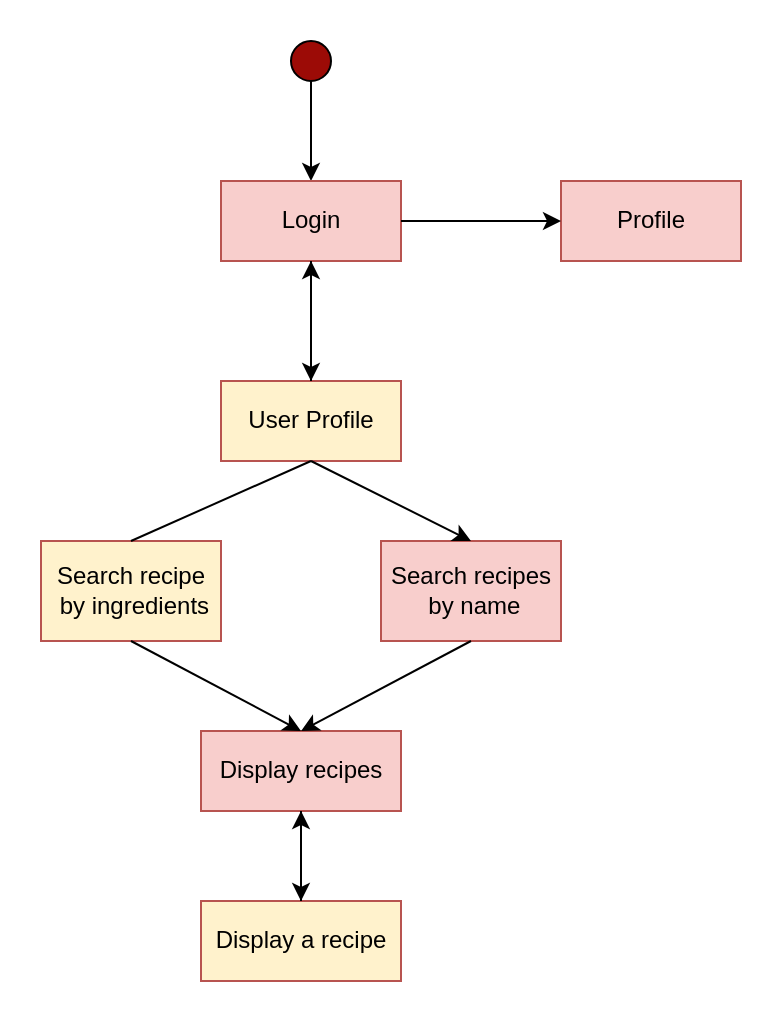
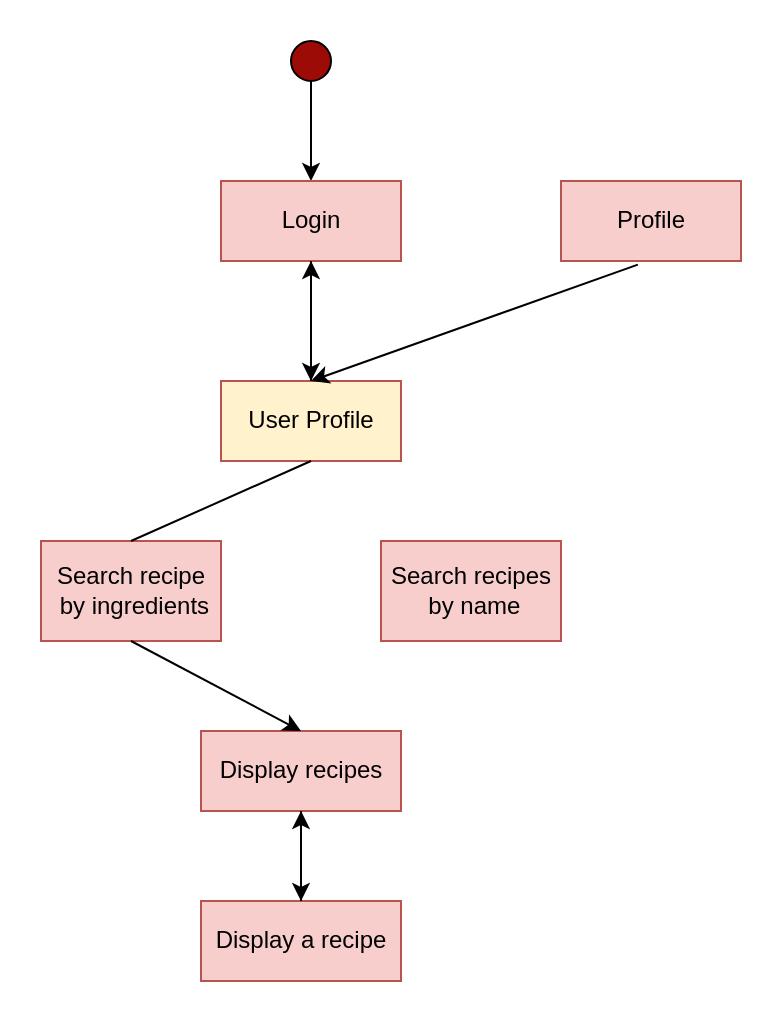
  <mxCell id="0" />
  <mxCell id="1" parent="0" />
  <mxCell id="2" value="" style="ellipse;whiteSpace=wrap;html=1;aspect=fixed;fillColor=#9C0B06;" vertex="1" parent="1"><mxGeometry x="145" y="20" width="20" height="20" as="geometry" /></mxCell>
  <mxCell id="3" value="" style="endArrow=classic;html=1;rounded=0;exitX=0.5;exitY=1;exitDx=0;exitDy=0;" edge="1" parent="1" source="2"><mxGeometry width="50" height="50" relative="1" as="geometry"><mxPoint x="150" y="270" as="sourcePoint" /><mxPoint x="155" y="90" as="targetPoint" /></mxGeometry></mxCell>
  <mxCell id="4" value="Login" style="html=1;fillColor=#f8cecc;strokeColor=#b85450;" vertex="1" parent="1"><mxGeometry x="110" y="90" width="90" height="40" as="geometry" /></mxCell>
  <mxCell id="5" value="Profile" style="html=1;fillColor=#f8cecc;strokeColor=#b85450;" vertex="1" parent="1"><mxGeometry x="280" y="90" width="90" height="40" as="geometry" /></mxCell>
- <mxCell id="6" value="" style="endArrow=classic;html=1;rounded=0;exitX=1;exitY=0.5;exitDx=0;exitDy=0;entryX=0;entryY=0.5;entryDx=0;entryDy=0;" edge="1" parent="1" source="4" target="5"><mxGeometry width="50" height="50" relative="1" as="geometry"><mxPoint x="165" y="50" as="sourcePoint" /><mxPoint x="165" y="100" as="targetPoint" /><Array as="points"><mxPoint x="230" y="110" /></Array></mxGeometry></mxCell>
  <mxCell id="7" value="User Profile" style="html=1;fillColor=#fff2cc;strokeColor=#b85450;" vertex="1" parent="1"><mxGeometry x="110" y="190" width="90" height="40" as="geometry" /></mxCell>
  <mxCell id="8" value="" style="endArrow=classic;html=1;rounded=0;exitX=0.5;exitY=1;exitDx=0;exitDy=0;entryX=0.5;entryY=0;entryDx=0;entryDy=0;" edge="1" parent="1" source="4" target="7"><mxGeometry width="50" height="50" relative="1" as="geometry"><mxPoint x="165" y="50" as="sourcePoint" /><mxPoint x="165" y="100" as="targetPoint" /><Array as="points" /></mxGeometry></mxCell>
+ <mxCell id="9" value="" style="endArrow=classic;html=1;rounded=0;exitX=0.427;exitY=1.045;exitDx=0;exitDy=0;entryX=0.5;entryY=0;entryDx=0;entryDy=0;exitPerimeter=0;" edge="1" parent="1" source="5" target="7"><mxGeometry width="50" height="50" relative="1" as="geometry"><mxPoint x="165" y="140" as="sourcePoint" /><mxPoint x="165" y="200" as="targetPoint" /><Array as="points" /></mxGeometry></mxCell>
  <mxCell id="10" value="Search recipes&lt;br&gt;&amp;nbsp;by name" style="html=1;fillColor=#f8cecc;strokeColor=#b85450;align=center;" vertex="1" parent="1"><mxGeometry x="190" y="270" width="90" height="50" as="geometry" /></mxCell>
- <mxCell id="11" value="Search recipe&lt;br&gt;&amp;nbsp;by ingredients" style="html=1;fillColor=#fff2cc;strokeColor=#b85450;align=center;" vertex="1" parent="1"><mxGeometry x="20" y="270" width="90" height="50" as="geometry" /></mxCell>
+ <mxCell id="11" value="Search recipe&lt;br&gt;&amp;nbsp;by ingredients" style="html=1;fillColor=#f8cecc;strokeColor=#b85450;align=center;" vertex="1" parent="1"><mxGeometry x="20" y="270" width="90" height="50" as="geometry" /></mxCell>
  <mxCell id="12" value="" style="endArrow=none;html=1;rounded=0;exitX=0.5;exitY=1;exitDx=0;exitDy=0;entryX=0.5;entryY=0;entryDx=0;entryDy=0;" edge="1" parent="1" source="7" target="11"><mxGeometry width="50" height="50" relative="1" as="geometry"><mxPoint x="-30" y="209.5" as="sourcePoint" /><mxPoint x="50" y="209.5" as="targetPoint" /><Array as="points" /></mxGeometry></mxCell>
- <mxCell id="13" value="" style="endArrow=classic;html=1;rounded=0;exitX=0.5;exitY=1;exitDx=0;exitDy=0;entryX=0.5;entryY=0;entryDx=0;entryDy=0;" edge="1" parent="1" source="7" target="10"><mxGeometry width="50" height="50" relative="1" as="geometry"><mxPoint x="165" y="240" as="sourcePoint" /><mxPoint x="75" y="280" as="targetPoint" /><Array as="points" /></mxGeometry></mxCell>
  <mxCell id="14" value="Display recipes" style="html=1;fillColor=#f8cecc;strokeColor=#b85450;align=center;" vertex="1" parent="1"><mxGeometry x="100" y="365" width="100" height="40" as="geometry" /></mxCell>
  <mxCell id="15" value="" style="endArrow=classic;html=1;rounded=0;exitX=0.5;exitY=1;exitDx=0;exitDy=0;entryX=0.5;entryY=0;entryDx=0;entryDy=0;" edge="1" parent="1" source="11" target="14"><mxGeometry width="50" height="50" relative="1" as="geometry"><mxPoint x="165" y="240" as="sourcePoint" /><mxPoint x="140" y="360" as="targetPoint" /><Array as="points" /></mxGeometry></mxCell>
- <mxCell id="16" value="" style="endArrow=classic;html=1;rounded=0;exitX=0.5;exitY=1;exitDx=0;exitDy=0;entryX=0.5;entryY=0;entryDx=0;entryDy=0;" edge="1" parent="1" source="10" target="14"><mxGeometry width="50" height="50" relative="1" as="geometry"><mxPoint x="75" y="330" as="sourcePoint" /><mxPoint x="125" y="370" as="targetPoint" /><Array as="points" /></mxGeometry></mxCell>
- <mxCell id="17" value="Display a recipe" style="html=1;fillColor=#fff2cc;strokeColor=#b85450;align=center;" vertex="1" parent="1"><mxGeometry x="100" y="450" width="100" height="40" as="geometry" /></mxCell>
+ <mxCell id="17" value="Display a recipe" style="html=1;fillColor=#f8cecc;strokeColor=#b85450;align=center;" vertex="1" parent="1"><mxGeometry x="100" y="450" width="100" height="40" as="geometry" /></mxCell>
  <mxCell id="18" value="" style="endArrow=classic;html=1;rounded=0;exitX=0.5;exitY=1;exitDx=0;exitDy=0;entryX=0.5;entryY=0;entryDx=0;entryDy=0;" edge="1" parent="1" source="14" target="17"><mxGeometry width="50" height="50" relative="1" as="geometry"><mxPoint x="130" y="510" as="sourcePoint" /><mxPoint x="300" y="490" as="targetPoint" /><Array as="points" /></mxGeometry></mxCell>
  <mxCell id="19" value="" style="endArrow=classic;html=1;rounded=0;exitX=0.5;exitY=0;exitDx=0;exitDy=0;entryX=0.5;entryY=1;entryDx=0;entryDy=0;" edge="1" parent="1" source="7" target="4"><mxGeometry width="50" height="50" relative="1" as="geometry"><mxPoint x="30" y="130" as="sourcePoint" /><mxPoint x="30" y="190" as="targetPoint" /><Array as="points"><mxPoint x="155" y="160" /></Array></mxGeometry></mxCell>
  <mxCell id="20" value="" style="endArrow=classic;html=1;rounded=0;entryX=0.5;entryY=1;entryDx=0;entryDy=0;" edge="1" parent="1" target="14"><mxGeometry width="50" height="50" relative="1" as="geometry"><mxPoint x="150" y="450" as="sourcePoint" /><mxPoint x="160" y="460" as="targetPoint" /><Array as="points" /></mxGeometry></mxCell>
